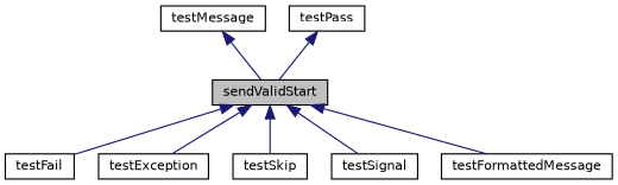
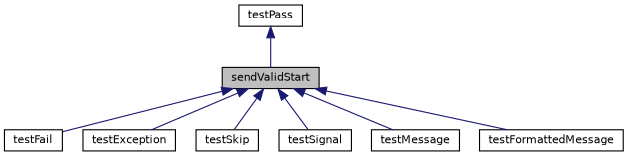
  digraph {
    rankdir=TB
    node [color=black fillcolor=white fontname=Helvetica fontsize=10 shape=record style=filled]
    edge [color=midnightblue dir=back fontname=Helvetica fontsize=10 labelfontname=Helvetica labelfontsize=10 style=solid]
    n1 [fillcolor=grey75 fontcolor=black height=0.2 label=sendValidStart width=0.4]
    n2 [height=0.2 label=testFail width=0.4]
    n3 [height=0.2 label=testException width=0.4]
    n4 [height=0.2 label=testSkip width=0.4]
    n5 [height=0.2 label=testSignal width=0.4]
    n6 [height=0.2 label=testMessage width=0.4]
    n7 [height=0.2 label=testFormattedMessage width=0.4]
    n8 [height=0.2 label=testPass width=0.4]
    n1 -> n2
    n1 -> n3
    n1 -> n4
    n1 -> n5
-   n6 -> n1
+   n1 -> n6
    n1 -> n7
    n8 -> n1
  }
